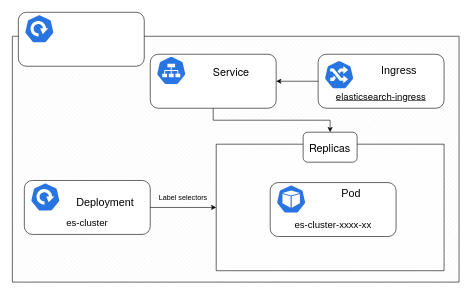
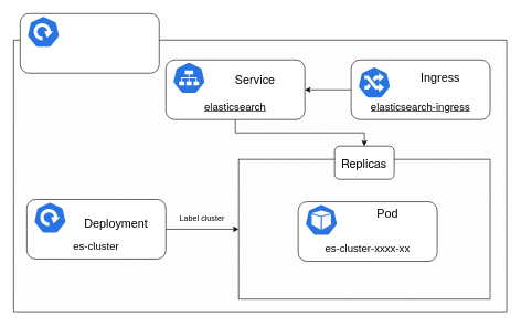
  <mxCell id="0" />
  <mxCell id="1" parent="0" />
  <mxCell id="2" value="" style="verticalLabelPosition=bottom;verticalAlign=top;html=1;shape=mxgraph.basic.patternFillRect;fillStyle=diagGrid;step=5;fillStrokeWidth=0.2;fillStrokeColor=#dddddd;" parent="1" vertex="1"><mxGeometry x="20" y="60" width="745" height="410" as="geometry" /></mxCell>
  <mxCell id="3" value="" style="verticalLabelPosition=bottom;verticalAlign=top;html=1;shape=mxgraph.basic.patternFillRect;fillStyle=diag;step=5;fillStrokeWidth=0.2;fillStrokeColor=#dddddd;" parent="1" vertex="1"><mxGeometry x="360" y="240" width="380" height="211" as="geometry" /></mxCell>
  <mxCell id="4" value="" style="group" parent="1" vertex="1" connectable="0"><mxGeometry x="40" y="300.5" width="210" height="90" as="geometry" /></mxCell>
  <mxCell id="5" value="" style="rounded=1;whiteSpace=wrap;html=1;" parent="4" vertex="1"><mxGeometry width="210" height="90" as="geometry" /></mxCell>
  <mxCell id="6" value="&lt;font style=&quot;font-size: 18px&quot;&gt;Deployment&lt;/font&gt;" style="text;html=1;strokeColor=none;fillColor=none;align=center;verticalAlign=middle;whiteSpace=wrap;rounded=0;" parent="4" vertex="1"><mxGeometry x="70" y="27.5" width="130" height="20" as="geometry" /></mxCell>
  <mxCell id="7" value="&lt;div style=&quot;text-align: left&quot;&gt;es-cluster&lt;/div&gt;" style="text;html=1;strokeColor=none;fillColor=none;align=center;verticalAlign=middle;whiteSpace=wrap;rounded=0;fontSize=16;" parent="4" vertex="1"><mxGeometry x="10" y="60" width="190" height="20" as="geometry" /></mxCell>
  <mxCell id="8" value="" style="html=1;dashed=0;whitespace=wrap;fillColor=#2875E2;strokeColor=#ffffff;points=[[0.005,0.63,0],[0.1,0.2,0],[0.9,0.2,0],[0.5,0,0],[0.995,0.63,0],[0.72,0.99,0],[0.5,1,0],[0.28,0.99,0]];shape=mxgraph.kubernetes.icon;prIcon=deploy" parent="4" vertex="1"><mxGeometry x="10" y="3.5" width="50" height="48" as="geometry" /></mxCell>
  <mxCell id="9" value="" style="group" parent="1" vertex="1" connectable="0"><mxGeometry x="505" y="220" width="90" height="50" as="geometry" /></mxCell>
  <mxCell id="10" value="" style="rounded=1;whiteSpace=wrap;html=1;" parent="9" vertex="1"><mxGeometry width="90" height="50" as="geometry" /></mxCell>
  <mxCell id="11" value="&lt;div style=&quot;text-align: left&quot;&gt;&lt;font face=&quot;helvetica neue, helvetica, arial, sans-serif&quot; style=&quot;font-size: 18px&quot;&gt;&lt;span style=&quot;background-color: rgb(255 , 255 , 255)&quot;&gt;Replicas&lt;/span&gt;&lt;/font&gt;&lt;/div&gt;" style="text;html=1;strokeColor=none;fillColor=none;align=center;verticalAlign=middle;whiteSpace=wrap;rounded=0;" parent="9" vertex="1"><mxGeometry x="19.3" y="15" width="51.41" height="20" as="geometry" /></mxCell>
  <mxCell id="12" style="edgeStyle=orthogonalEdgeStyle;rounded=0;orthogonalLoop=1;jettySize=auto;html=1;exitX=0.5;exitY=1;exitDx=0;exitDy=0;" parent="9" source="11" target="11" edge="1"><mxGeometry x="437.5" y="320" as="geometry" /></mxCell>
  <mxCell id="13" style="edgeStyle=orthogonalEdgeStyle;rounded=0;orthogonalLoop=1;jettySize=auto;html=1;exitX=1;exitY=0.5;exitDx=0;exitDy=0;entryX=0;entryY=0.5;entryDx=0;entryDy=0;entryPerimeter=0;" parent="1" source="5" target="3" edge="1"><mxGeometry relative="1" as="geometry" /></mxCell>
  <mxCell id="14" value="" style="group" parent="1" vertex="1" connectable="0"><mxGeometry x="450" y="304" width="210" height="90" as="geometry" /></mxCell>
  <mxCell id="15" value="" style="rounded=1;whiteSpace=wrap;html=1;" parent="14" vertex="1"><mxGeometry width="210" height="90" as="geometry" /></mxCell>
  <mxCell id="16" value="&lt;font style=&quot;font-size: 18px&quot;&gt;Pod&lt;/font&gt;" style="text;html=1;strokeColor=none;fillColor=none;align=center;verticalAlign=middle;whiteSpace=wrap;rounded=0;" parent="14" vertex="1"><mxGeometry x="70" y="7.5" width="130" height="20" as="geometry" /></mxCell>
  <mxCell id="17" value="&lt;div style=&quot;text-align: left&quot;&gt;es-cluster-xxxx-xx&lt;/div&gt;" style="text;html=1;strokeColor=none;fillColor=none;align=center;verticalAlign=middle;whiteSpace=wrap;rounded=0;fontSize=16;" parent="14" vertex="1"><mxGeometry x="10" y="60" width="190" height="20" as="geometry" /></mxCell>
  <mxCell id="18" value="" style="html=1;dashed=0;whitespace=wrap;fillColor=#2875E2;strokeColor=#ffffff;points=[[0.005,0.63,0],[0.1,0.2,0],[0.9,0.2,0],[0.5,0,0],[0.995,0.63,0],[0.72,0.99,0],[0.5,1,0],[0.28,0.99,0]];shape=mxgraph.kubernetes.icon;prIcon=pod" parent="14" vertex="1"><mxGeometry x="10" y="3.5" width="50" height="48" as="geometry" /></mxCell>
  <mxCell id="19" value="" style="group" parent="1" vertex="1" connectable="0"><mxGeometry x="30" y="20" width="210" height="90" as="geometry" /></mxCell>
  <mxCell id="20" value="" style="rounded=1;whiteSpace=wrap;html=1;" parent="19" vertex="1"><mxGeometry width="210" height="90" as="geometry" /></mxCell>
  <mxCell id="21" value="" style="html=1;dashed=0;whitespace=wrap;fillColor=#2875E2;strokeColor=#ffffff;points=[[0.005,0.63,0],[0.1,0.2,0],[0.9,0.2,0],[0.5,0,0],[0.995,0.63,0],[0.72,0.99,0],[0.5,1,0],[0.28,0.99,0]];shape=mxgraph.kubernetes.icon;prIcon=deploy" parent="19" vertex="1"><mxGeometry x="10" y="3.5" width="50" height="48" as="geometry" /></mxCell>
- <mxCell id="22" value="Label selectors" style="text;html=1;strokeColor=none;fillColor=none;align=center;verticalAlign=middle;whiteSpace=wrap;rounded=0;" parent="1" vertex="1"><mxGeometry x="260" y="320" width="90" height="20" as="geometry" /></mxCell>
+ <mxCell id="22" value="Label cluster" style="text;html=1;strokeColor=none;fillColor=none;align=center;verticalAlign=middle;whiteSpace=wrap;rounded=0;" parent="1" vertex="1"><mxGeometry x="260" y="320" width="90" height="20" as="geometry" /></mxCell>
  <mxCell id="23" value="" style="group" vertex="1" connectable="0" parent="1"><mxGeometry x="250" y="90" width="210" height="90" as="geometry" /></mxCell>
  <mxCell id="24" value="" style="rounded=1;whiteSpace=wrap;html=1;" vertex="1" parent="23"><mxGeometry width="210" height="90" as="geometry" /></mxCell>
  <mxCell id="25" value="&lt;span style=&quot;font-family: &amp;#34;helvetica neue&amp;#34; , &amp;#34;helvetica&amp;#34; , &amp;#34;arial&amp;#34; , sans-serif ; font-size: 18px ; text-align: left ; background-color: rgb(255 , 255 , 255)&quot;&gt;Service&lt;br&gt;&lt;/span&gt;" style="text;html=1;strokeColor=none;fillColor=none;align=center;verticalAlign=middle;whiteSpace=wrap;rounded=0;" vertex="1" parent="23"><mxGeometry x="70" y="17.5" width="130" height="20" as="geometry" /></mxCell>
+ <mxCell id="26" value="&lt;div style=&quot;text-align: left&quot;&gt;&lt;a href=&quot;http://localhost:8001/elasticsearch-demo/Service/elasticsearch&quot; class=&quot;ServiceColor EntityReference&quot; style=&quot;box-sizing: border-box ; background-color: rgb(255 , 255 , 255) ; font-family: &amp;quot;helvetica neue&amp;quot; , &amp;quot;helvetica&amp;quot; , &amp;quot;arial&amp;quot; , sans-serif ; color: black&quot;&gt;elasticsearch&lt;/a&gt;&lt;br&gt;&lt;/div&gt;" style="text;html=1;strokeColor=none;fillColor=none;align=center;verticalAlign=middle;whiteSpace=wrap;rounded=0;fontSize=16;" vertex="1" parent="23"><mxGeometry x="10" y="60" width="190" height="20" as="geometry" /></mxCell>
  <mxCell id="27" value="" style="html=1;dashed=0;whitespace=wrap;fillColor=#2875E2;strokeColor=#ffffff;points=[[0.005,0.63,0],[0.1,0.2,0],[0.9,0.2,0],[0.5,0,0],[0.995,0.63,0],[0.72,0.99,0],[0.5,1,0],[0.28,0.99,0]];shape=mxgraph.kubernetes.icon;prIcon=svc" vertex="1" parent="23"><mxGeometry x="10" y="3" width="50" height="48" as="geometry" /></mxCell>
  <mxCell id="28" style="edgeStyle=orthogonalEdgeStyle;rounded=0;orthogonalLoop=1;jettySize=auto;html=1;exitX=0.5;exitY=1;exitDx=0;exitDy=0;" edge="1" parent="1" source="24" target="10"><mxGeometry relative="1" as="geometry" /></mxCell>
  <mxCell id="29" value="" style="group" vertex="1" connectable="0" parent="1"><mxGeometry x="530" y="90" width="210" height="90" as="geometry" /></mxCell>
  <mxCell id="30" value="" style="rounded=1;whiteSpace=wrap;html=1;" vertex="1" parent="29"><mxGeometry width="210" height="90" as="geometry" /></mxCell>
  <mxCell id="31" value="&lt;font style=&quot;font-size: 18px&quot;&gt;Ingress&lt;/font&gt;" style="text;html=1;strokeColor=none;fillColor=none;align=center;verticalAlign=middle;whiteSpace=wrap;rounded=0;" vertex="1" parent="29"><mxGeometry x="70" y="17.5" width="130" height="20" as="geometry" /></mxCell>
  <mxCell id="32" value="&lt;div style=&quot;text-align: left&quot;&gt;&lt;a href=&quot;http://localhost:8001/elasticsearch-demo/Ingress/elasticsearch-ingress&quot; class=&quot;IngressColor EntityReference&quot; style=&quot;box-sizing: border-box ; background-color: rgb(255 , 255 , 255) ; font-family: &amp;quot;helvetica neue&amp;quot; , &amp;quot;helvetica&amp;quot; , &amp;quot;arial&amp;quot; , sans-serif ; color: black&quot;&gt;elasticsearch-ingress&lt;/a&gt;&lt;br&gt;&lt;/div&gt;" style="text;html=1;strokeColor=none;fillColor=none;align=center;verticalAlign=middle;whiteSpace=wrap;rounded=0;fontSize=16;" vertex="1" parent="29"><mxGeometry x="10" y="60" width="190" height="20" as="geometry" /></mxCell>
  <mxCell id="33" value="" style="html=1;dashed=0;whitespace=wrap;fillColor=#2875E2;strokeColor=#ffffff;points=[[0.005,0.63,0],[0.1,0.2,0],[0.9,0.2,0],[0.5,0,0],[0.995,0.63,0],[0.72,0.99,0],[0.5,1,0],[0.28,0.99,0]];shape=mxgraph.kubernetes.icon;prIcon=ing" vertex="1" parent="29"><mxGeometry x="10" y="10" width="50" height="48" as="geometry" /></mxCell>
  <mxCell id="34" style="edgeStyle=orthogonalEdgeStyle;rounded=0;orthogonalLoop=1;jettySize=auto;html=1;exitX=0;exitY=0.5;exitDx=0;exitDy=0;entryX=1;entryY=0.5;entryDx=0;entryDy=0;" edge="1" parent="1" source="30" target="24"><mxGeometry relative="1" as="geometry" /></mxCell>
